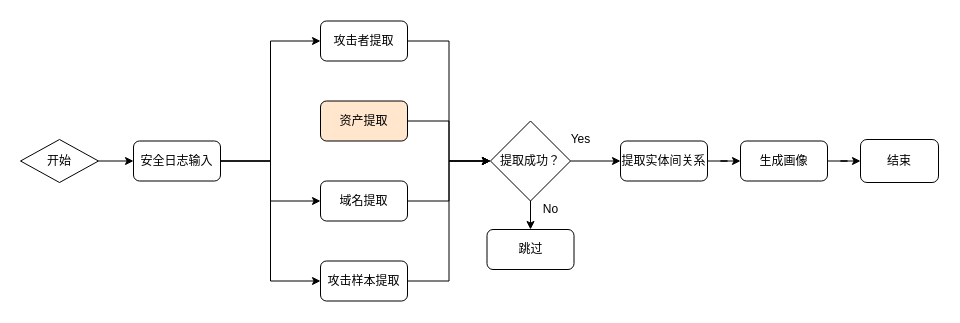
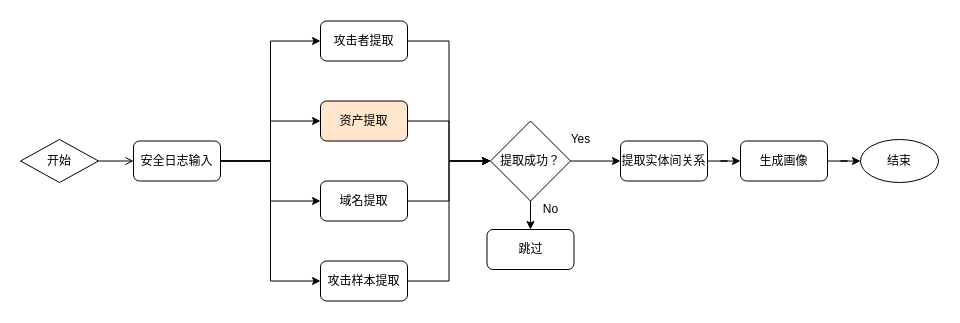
  <mxCell id="0" />
  <mxCell id="1" parent="0" />
  <mxCell id="2" value="开始" style="rhombus;whiteSpace=wrap;html=1;" vertex="1" parent="1"><mxGeometry x="20" y="139" width="78" height="43" as="geometry" /></mxCell>
  <mxCell id="3" style="edgeStyle=orthogonalEdgeStyle;rounded=0;orthogonalLoop=1;jettySize=auto;html=1;entryX=0;entryY=0.5;entryDx=0;entryDy=0;" edge="1" parent="1" source="7" target="9"><mxGeometry relative="1" as="geometry" /></mxCell>
+ <mxCell id="4" style="edgeStyle=orthogonalEdgeStyle;rounded=0;orthogonalLoop=1;jettySize=auto;html=1;entryX=0;entryY=0.5;entryDx=0;entryDy=0;" edge="1" parent="1" source="7" target="11"><mxGeometry relative="1" as="geometry" /></mxCell>
  <mxCell id="5" style="edgeStyle=orthogonalEdgeStyle;rounded=0;orthogonalLoop=1;jettySize=auto;html=1;" edge="1" parent="1" source="7" target="13"><mxGeometry relative="1" as="geometry" /></mxCell>
  <mxCell id="6" style="edgeStyle=orthogonalEdgeStyle;rounded=0;orthogonalLoop=1;jettySize=auto;html=1;entryX=0;entryY=0.5;entryDx=0;entryDy=0;" edge="1" parent="1" source="7" target="15"><mxGeometry relative="1" as="geometry" /></mxCell>
  <mxCell id="7" value="安全日志输入" style="rounded=1;whiteSpace=wrap;html=1;fontSize=12;glass=0;strokeWidth=1;shadow=0;" vertex="1" parent="1"><mxGeometry x="133" y="140.5" width="87" height="40" as="geometry" /></mxCell>
  <mxCell id="8" style="edgeStyle=orthogonalEdgeStyle;rounded=0;orthogonalLoop=1;jettySize=auto;html=1;entryX=0;entryY=0.5;entryDx=0;entryDy=0;" edge="1" parent="1" source="9" target="18"><mxGeometry relative="1" as="geometry" /></mxCell>
  <mxCell id="9" value="攻击者提取" style="rounded=1;whiteSpace=wrap;html=1;fontSize=12;glass=0;strokeWidth=1;shadow=0;" vertex="1" parent="1"><mxGeometry x="320" y="20.5" width="87" height="40" as="geometry" /></mxCell>
  <mxCell id="10" style="edgeStyle=orthogonalEdgeStyle;rounded=0;orthogonalLoop=1;jettySize=auto;html=1;" edge="1" parent="1" source="11" target="18"><mxGeometry relative="1" as="geometry" /></mxCell>
  <mxCell id="11" value="资产提取" style="rounded=1;whiteSpace=wrap;html=1;fontSize=12;glass=0;strokeWidth=1;shadow=0;fillColor=#ffe6cc;" vertex="1" parent="1"><mxGeometry x="320" y="100.5" width="87" height="40" as="geometry" /></mxCell>
  <mxCell id="12" style="edgeStyle=orthogonalEdgeStyle;rounded=0;orthogonalLoop=1;jettySize=auto;html=1;" edge="1" parent="1" source="13" target="18"><mxGeometry relative="1" as="geometry" /></mxCell>
  <mxCell id="13" value="域名提取" style="rounded=1;whiteSpace=wrap;html=1;fontSize=12;glass=0;strokeWidth=1;shadow=0;" vertex="1" parent="1"><mxGeometry x="320" y="180.5" width="87" height="40" as="geometry" /></mxCell>
  <mxCell id="14" style="edgeStyle=orthogonalEdgeStyle;rounded=0;orthogonalLoop=1;jettySize=auto;html=1;entryX=0;entryY=0.5;entryDx=0;entryDy=0;" edge="1" parent="1" source="15" target="18"><mxGeometry relative="1" as="geometry" /></mxCell>
  <mxCell id="15" value="攻击样本提取" style="rounded=1;whiteSpace=wrap;html=1;fontSize=12;glass=0;strokeWidth=1;shadow=0;" vertex="1" parent="1"><mxGeometry x="320" y="260.5" width="87" height="40" as="geometry" /></mxCell>
  <mxCell id="16" value="" style="edgeStyle=orthogonalEdgeStyle;rounded=0;orthogonalLoop=1;jettySize=auto;html=1;" edge="1" parent="1" source="18" target="19"><mxGeometry relative="1" as="geometry" /></mxCell>
  <mxCell id="17" value="" style="edgeStyle=orthogonalEdgeStyle;rounded=0;orthogonalLoop=1;jettySize=auto;html=1;" edge="1" parent="1" source="18" target="22"><mxGeometry relative="1" as="geometry" /></mxCell>
  <mxCell id="18" value="提取成功？" style="rhombus;whiteSpace=wrap;html=1;" vertex="1" parent="1"><mxGeometry x="490" y="120.5" width="80" height="80" as="geometry" /></mxCell>
  <mxCell id="19" value="跳过" style="rounded=1;whiteSpace=wrap;html=1;fontSize=12;glass=0;strokeWidth=1;shadow=0;" vertex="1" parent="1"><mxGeometry x="486.5" y="229" width="87" height="40" as="geometry" /></mxCell>
  <mxCell id="20" value="No" style="text;html=1;align=center;verticalAlign=middle;resizable=0;points=[];autosize=1;strokeColor=none;fillColor=none;" vertex="1" parent="1"><mxGeometry x="535" y="199" width="30" height="20" as="geometry" /></mxCell>
  <mxCell id="21" value="" style="edgeStyle=orthogonalEdgeStyle;rounded=0;orthogonalLoop=1;jettySize=auto;html=1;" edge="1" parent="1" source="22" target="24"><mxGeometry relative="1" as="geometry" /></mxCell>
  <mxCell id="22" value="提取实体间关系" style="rounded=1;whiteSpace=wrap;html=1;fontSize=12;glass=0;strokeWidth=1;shadow=0;" vertex="1" parent="1"><mxGeometry x="620" y="140.5" width="87" height="40" as="geometry" /></mxCell>
  <mxCell id="23" value="" style="edgeStyle=orthogonalEdgeStyle;rounded=0;orthogonalLoop=1;jettySize=auto;html=1;" edge="1" parent="1" source="24" target="25"><mxGeometry relative="1" as="geometry" /></mxCell>
  <mxCell id="24" value="生成画像" style="rounded=1;whiteSpace=wrap;html=1;fontSize=12;glass=0;strokeWidth=1;shadow=0;" vertex="1" parent="1"><mxGeometry x="740" y="140.5" width="87" height="40" as="geometry" /></mxCell>
- <mxCell id="25" value="结束" style="whiteSpace=wrap;html=1;rounded=1;" vertex="1" parent="1"><mxGeometry x="860" y="139" width="78" height="43" as="geometry" /></mxCell>
- <mxCell id="26" style="edgeStyle=orthogonalEdgeStyle;rounded=0;orthogonalLoop=1;jettySize=auto;html=1;exitX=1;exitY=0.5;exitDx=0;exitDy=0;entryX=0;entryY=0.5;entryDx=0;entryDy=0;" edge="1" parent="1" source="2" target="7"><mxGeometry relative="1" as="geometry"><mxPoint x="230" y="170.481" as="sourcePoint" /><mxPoint x="330" y="210.481" as="targetPoint" /></mxGeometry></mxCell>
+ <mxCell id="25" value="结束" style="ellipse;whiteSpace=wrap;html=1;" vertex="1" parent="1"><mxGeometry x="860" y="139" width="78" height="43" as="geometry" /></mxCell>
+ <mxCell id="26" style="edgeStyle=orthogonalEdgeStyle;rounded=0;orthogonalLoop=1;jettySize=auto;html=1;exitX=1;exitY=0.5;exitDx=0;exitDy=0;entryX=0;entryY=0.5;entryDx=0;entryDy=0;endArrow=open;" edge="1" parent="1" source="2" target="7"><mxGeometry relative="1" as="geometry"><mxPoint x="230" y="170.481" as="sourcePoint" /><mxPoint x="330" y="210.481" as="targetPoint" /></mxGeometry></mxCell>
  <mxCell id="27" value="Yes" style="text;html=1;align=center;verticalAlign=middle;resizable=0;points=[];autosize=1;strokeColor=none;fillColor=none;" vertex="1" parent="1"><mxGeometry x="565" y="129" width="30" height="20" as="geometry" /></mxCell>
